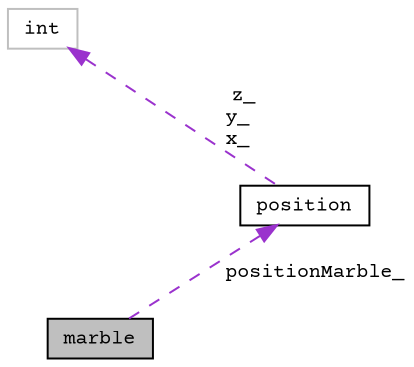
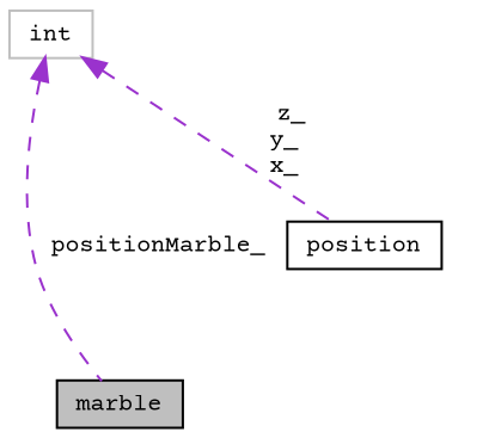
  digraph {
    fontname="Courier Prime"
    node [color=black fillcolor=white fontname="Courier Prime" fontsize=10 shape=record style=filled]
    edge [color=darkorchid3 dir=back fontname="Courier Prime" fontsize=10 labelfontname=Helvetica labelfontsize=10 style=dashed]
    n1 [fillcolor=grey75 fontcolor=black height=0.2 label=marble width=0.4]
    n2 [height=0.2 label=position width=0.4]
    n3 [color=grey75 height=0.2 label=int width=0.4]
-   n2 -> n1 [label=" positionMarble_"]
+   n3 -> n1 [label=" positionMarble_"]
    n3 -> n2 [label=" z_\ny_\nx_"]
  }
